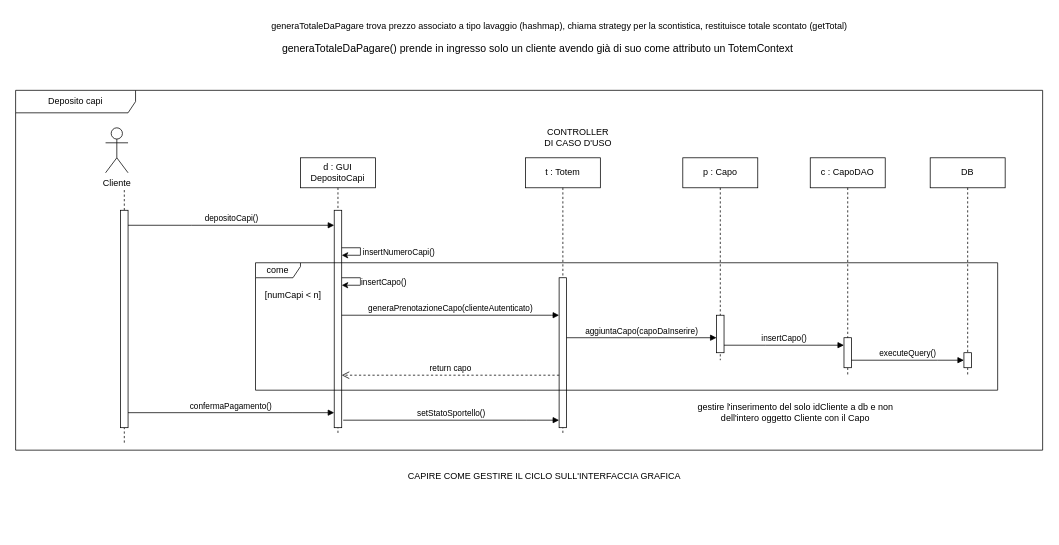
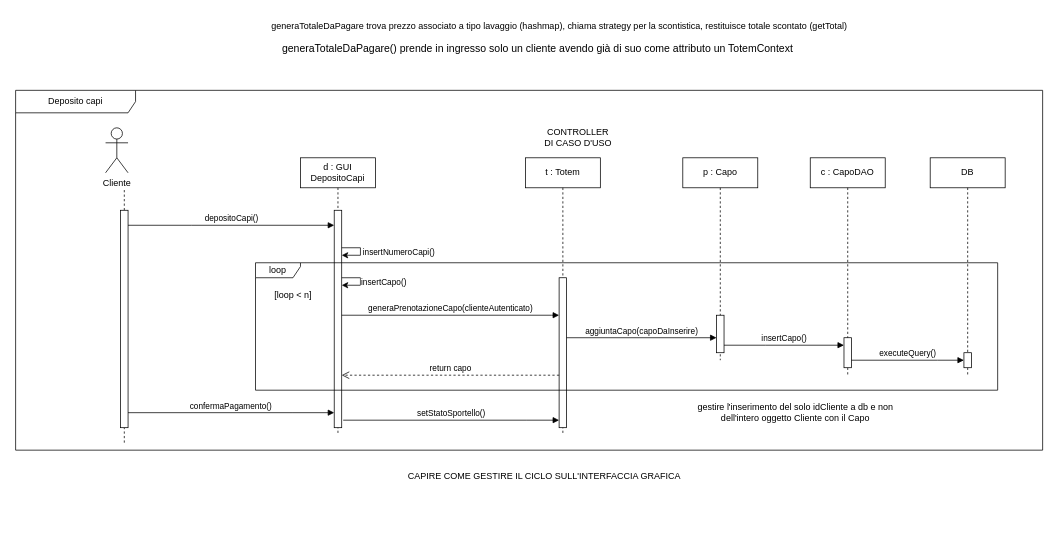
  <mxCell id="0" />
  <mxCell id="1" parent="0" />
  <mxCell id="2" value="d : GUI&lt;br&gt;DepositoCapi" style="shape=umlLifeline;perimeter=lifelinePerimeter;whiteSpace=wrap;html=1;container=0;dropTarget=0;collapsible=0;recursiveResize=0;outlineConnect=0;portConstraint=eastwest;newEdgeStyle={&quot;edgeStyle&quot;:&quot;elbowEdgeStyle&quot;,&quot;elbow&quot;:&quot;vertical&quot;,&quot;curved&quot;:0,&quot;rounded&quot;:0};fontColor=light-dark(#000000,#FFFFFF);" vertex="1" parent="1"><mxGeometry x="400" y="210" width="100" height="370" as="geometry" /></mxCell>
  <mxCell id="3" value="" style="html=1;points=[];perimeter=orthogonalPerimeter;outlineConnect=0;targetShapes=umlLifeline;portConstraint=eastwest;newEdgeStyle={&quot;edgeStyle&quot;:&quot;elbowEdgeStyle&quot;,&quot;elbow&quot;:&quot;vertical&quot;,&quot;curved&quot;:0,&quot;rounded&quot;:0};fontColor=light-dark(#000000,#FFFFFF);" vertex="1" parent="2"><mxGeometry x="45" y="70" width="10" height="290" as="geometry" /></mxCell>
  <mxCell id="4" value="t : Totem" style="shape=umlLifeline;perimeter=lifelinePerimeter;whiteSpace=wrap;html=1;container=0;dropTarget=0;collapsible=0;recursiveResize=0;outlineConnect=0;portConstraint=eastwest;newEdgeStyle={&quot;edgeStyle&quot;:&quot;elbowEdgeStyle&quot;,&quot;elbow&quot;:&quot;vertical&quot;,&quot;curved&quot;:0,&quot;rounded&quot;:0};fontColor=light-dark(#000000,#FFFFFF);" vertex="1" parent="1"><mxGeometry x="700" y="210" width="100" height="370" as="geometry" /></mxCell>
  <mxCell id="5" value="" style="html=1;points=[];perimeter=orthogonalPerimeter;outlineConnect=0;targetShapes=umlLifeline;portConstraint=eastwest;newEdgeStyle={&quot;edgeStyle&quot;:&quot;elbowEdgeStyle&quot;,&quot;elbow&quot;:&quot;vertical&quot;,&quot;curved&quot;:0,&quot;rounded&quot;:0};fontColor=light-dark(#000000,#FFFFFF);" vertex="1" parent="4"><mxGeometry x="45" y="160" width="10" height="200" as="geometry" /></mxCell>
  <mxCell id="6" value="return capo" style="html=1;verticalAlign=bottom;endArrow=open;dashed=1;endSize=8;edgeStyle=elbowEdgeStyle;elbow=vertical;curved=0;rounded=0;fontColor=light-dark(#000000,#FFFFFF);" edge="1" parent="1" source="5" target="3"><mxGeometry relative="1" as="geometry"><mxPoint x="500" y="500" as="targetPoint" /><Array as="points"><mxPoint x="530" y="500" /><mxPoint x="672" y="590" /></Array><mxPoint x="740" y="590" as="sourcePoint" /><mxPoint as="offset" /></mxGeometry></mxCell>
  <mxCell id="7" value="Deposito capi" style="shape=umlFrame;whiteSpace=wrap;html=1;pointerEvents=0;recursiveResize=0;container=1;collapsible=0;width=160;fontColor=light-dark(#000000,#FFFFFF);" vertex="1" parent="1"><mxGeometry x="20" y="120" width="1370" height="480" as="geometry" /></mxCell>
  <mxCell id="8" value="DB" style="shape=umlLifeline;perimeter=lifelinePerimeter;whiteSpace=wrap;html=1;container=0;dropTarget=0;collapsible=0;recursiveResize=0;outlineConnect=0;portConstraint=eastwest;newEdgeStyle={&quot;edgeStyle&quot;:&quot;elbowEdgeStyle&quot;,&quot;elbow&quot;:&quot;vertical&quot;,&quot;curved&quot;:0,&quot;rounded&quot;:0};fontColor=light-dark(#000000,#FFFFFF);" vertex="1" parent="7"><mxGeometry x="1220" y="90" width="100" height="290" as="geometry" /></mxCell>
  <mxCell id="9" value="" style="html=1;points=[];perimeter=orthogonalPerimeter;outlineConnect=0;targetShapes=umlLifeline;portConstraint=eastwest;newEdgeStyle={&quot;edgeStyle&quot;:&quot;elbowEdgeStyle&quot;,&quot;elbow&quot;:&quot;vertical&quot;,&quot;curved&quot;:0,&quot;rounded&quot;:0};fontColor=light-dark(#000000,#FFFFFF);" vertex="1" parent="8"><mxGeometry x="45" y="260" width="10" height="20" as="geometry" /></mxCell>
  <mxCell id="10" value="p : Capo" style="shape=umlLifeline;perimeter=lifelinePerimeter;whiteSpace=wrap;html=1;container=0;dropTarget=0;collapsible=0;recursiveResize=0;outlineConnect=0;portConstraint=eastwest;newEdgeStyle={&quot;edgeStyle&quot;:&quot;elbowEdgeStyle&quot;,&quot;elbow&quot;:&quot;vertical&quot;,&quot;curved&quot;:0,&quot;rounded&quot;:0};fontColor=light-dark(#000000,#FFFFFF);" vertex="1" parent="7"><mxGeometry x="890" y="90" width="100" height="270" as="geometry" /></mxCell>
  <mxCell id="11" value="" style="html=1;points=[];perimeter=orthogonalPerimeter;outlineConnect=0;targetShapes=umlLifeline;portConstraint=eastwest;newEdgeStyle={&quot;edgeStyle&quot;:&quot;elbowEdgeStyle&quot;,&quot;elbow&quot;:&quot;vertical&quot;,&quot;curved&quot;:0,&quot;rounded&quot;:0};fontColor=light-dark(#000000,#FFFFFF);" vertex="1" parent="10"><mxGeometry x="45" y="210" width="10" height="50" as="geometry" /></mxCell>
  <mxCell id="12" value="aggiuntaCapo(capoDaInserire)" style="html=1;verticalAlign=bottom;endArrow=block;edgeStyle=elbowEdgeStyle;elbow=vertical;curved=0;rounded=0;fontColor=light-dark(#000000,#FFFFFF);" edge="1" parent="7" target="11"><mxGeometry relative="1" as="geometry"><mxPoint x="735" y="330" as="sourcePoint" /><Array as="points"><mxPoint x="930" y="330" /><mxPoint x="1095" y="364.58" /><mxPoint x="1015" y="274.58" /></Array><mxPoint x="960" y="330" as="targetPoint" /><mxPoint as="offset" /></mxGeometry></mxCell>
  <mxCell id="13" value="gestire l'inserimento del solo idCliente a db e non &lt;br&gt;dell'intero oggetto Cliente con il Capo" style="text;html=1;align=center;verticalAlign=middle;resizable=0;points=[];autosize=1;strokeColor=none;fillColor=none;fontColor=light-dark(#000000,#FFFFFF);" vertex="1" parent="7"><mxGeometry x="900" y="410" width="280" height="40" as="geometry" /></mxCell>
  <mxCell id="14" value="c : CapoDAO" style="shape=umlLifeline;perimeter=lifelinePerimeter;whiteSpace=wrap;html=1;container=0;dropTarget=0;collapsible=0;recursiveResize=0;outlineConnect=0;portConstraint=eastwest;newEdgeStyle={&quot;edgeStyle&quot;:&quot;elbowEdgeStyle&quot;,&quot;elbow&quot;:&quot;vertical&quot;,&quot;curved&quot;:0,&quot;rounded&quot;:0};fontColor=light-dark(#000000,#FFFFFF);" vertex="1" parent="7"><mxGeometry x="1060" y="90" width="100" height="290" as="geometry" /></mxCell>
  <mxCell id="15" value="" style="html=1;points=[];perimeter=orthogonalPerimeter;outlineConnect=0;targetShapes=umlLifeline;portConstraint=eastwest;newEdgeStyle={&quot;edgeStyle&quot;:&quot;elbowEdgeStyle&quot;,&quot;elbow&quot;:&quot;vertical&quot;,&quot;curved&quot;:0,&quot;rounded&quot;:0};fontColor=light-dark(#000000,#FFFFFF);" vertex="1" parent="14"><mxGeometry x="45" y="240" width="10" height="40" as="geometry" /></mxCell>
  <mxCell id="16" value="executeQuery()" style="html=1;verticalAlign=bottom;endArrow=block;edgeStyle=elbowEdgeStyle;elbow=vertical;curved=0;rounded=0;fontColor=light-dark(#000000,#FFFFFF);" edge="1" parent="7" source="15" target="9"><mxGeometry relative="1" as="geometry"><mxPoint x="1120" y="420" as="sourcePoint" /><Array as="points"><mxPoint x="1230" y="360" /><mxPoint x="1240" y="420" /><mxPoint x="1470" y="454.58" /><mxPoint x="1390" y="364.58" /></Array><mxPoint x="1260" y="420" as="targetPoint" /><mxPoint as="offset" /></mxGeometry></mxCell>
  <mxCell id="17" value="setStatoSportello()" style="html=1;verticalAlign=bottom;endArrow=block;edgeStyle=elbowEdgeStyle;elbow=vertical;curved=0;rounded=0;fontColor=light-dark(#000000,#FFFFFF);" edge="1" parent="7"><mxGeometry relative="1" as="geometry"><mxPoint x="437" y="440" as="sourcePoint" /><Array as="points"><mxPoint x="682" y="440" /><mxPoint x="722" y="470" /><mxPoint x="642" y="380" /></Array><mxPoint x="725" y="440" as="targetPoint" /></mxGeometry></mxCell>
  <mxCell id="18" value="Cliente" style="shape=umlActor;verticalLabelPosition=bottom;verticalAlign=top;html=1;outlineConnect=0;fontColor=light-dark(#000000,#FFFFFF);" vertex="1" parent="1"><mxGeometry x="140" y="170" width="30" height="60" as="geometry" /></mxCell>
  <mxCell id="19" value="" style="endArrow=none;dashed=1;html=1;rounded=0;fontColor=light-dark(#000000,#FFFFFF);" edge="1" parent="1" source="21"><mxGeometry width="50" height="50" relative="1" as="geometry"><mxPoint x="164.72" y="510" as="sourcePoint" /><mxPoint x="165" y="250" as="targetPoint" /></mxGeometry></mxCell>
  <mxCell id="20" value="" style="endArrow=none;dashed=1;html=1;rounded=0;fontColor=light-dark(#000000,#FFFFFF);" edge="1" parent="1" target="21"><mxGeometry width="50" height="50" relative="1" as="geometry"><mxPoint x="165" y="590" as="sourcePoint" /><mxPoint x="164.72" y="260" as="targetPoint" /></mxGeometry></mxCell>
  <mxCell id="21" value="" style="html=1;points=[];perimeter=orthogonalPerimeter;outlineConnect=0;targetShapes=umlLifeline;portConstraint=eastwest;newEdgeStyle={&quot;edgeStyle&quot;:&quot;elbowEdgeStyle&quot;,&quot;elbow&quot;:&quot;vertical&quot;,&quot;curved&quot;:0,&quot;rounded&quot;:0};fontColor=light-dark(#000000,#FFFFFF);" vertex="1" parent="1"><mxGeometry x="160" y="280" width="10" height="290" as="geometry" /></mxCell>
  <mxCell id="22" value="depositoCapi()" style="html=1;verticalAlign=bottom;endArrow=block;edgeStyle=elbowEdgeStyle;elbow=vertical;curved=0;rounded=0;fontColor=light-dark(#000000,#FFFFFF);" edge="1" parent="1" target="3"><mxGeometry relative="1" as="geometry"><mxPoint x="170" y="300" as="sourcePoint" /><Array as="points"><mxPoint x="255" y="300" /></Array><mxPoint x="340" y="300" as="targetPoint" /><mxPoint as="offset" /></mxGeometry></mxCell>
  <mxCell id="23" value="" style="endArrow=classic;html=1;rounded=0;fontColor=light-dark(#000000,#FFFFFF);" edge="1" parent="1"><mxGeometry width="50" height="50" relative="1" as="geometry"><mxPoint x="455" y="370" as="sourcePoint" /><mxPoint x="455" y="380" as="targetPoint" /><Array as="points"><mxPoint x="480" y="370" /><mxPoint x="480" y="380" /></Array></mxGeometry></mxCell>
  <mxCell id="24" value="insertCapo()" style="edgeLabel;html=1;align=center;verticalAlign=middle;resizable=0;points=[];fontColor=light-dark(#000000,#FFFFFF);" vertex="1" connectable="0" parent="23"><mxGeometry x="-0.007" y="-1" relative="1" as="geometry"><mxPoint x="31" as="offset" /></mxGeometry></mxCell>
  <mxCell id="25" value="generaPrenotazioneCapo(clienteAutenticato)" style="html=1;verticalAlign=bottom;endArrow=block;edgeStyle=elbowEdgeStyle;elbow=vertical;curved=0;rounded=0;fontColor=light-dark(#000000,#FFFFFF);" edge="1" parent="1"><mxGeometry relative="1" as="geometry"><mxPoint x="455" y="420" as="sourcePoint" /><Array as="points"><mxPoint x="735" y="420" /><mxPoint x="820" y="454.58" /><mxPoint x="740" y="364.58" /></Array><mxPoint x="745" y="420" as="targetPoint" /><mxPoint as="offset" /></mxGeometry></mxCell>
  <mxCell id="26" value="confermaPagamento()" style="html=1;verticalAlign=bottom;endArrow=block;edgeStyle=elbowEdgeStyle;elbow=vertical;curved=0;rounded=0;fontColor=light-dark(#000000,#FFFFFF);" edge="1" parent="1" target="3" source="21"><mxGeometry x="-0.002" relative="1" as="geometry"><mxPoint x="220" y="550" as="sourcePoint" /><Array as="points"><mxPoint x="390" y="550" /><mxPoint x="370" y="670" /><mxPoint x="455" y="704.58" /><mxPoint x="375" y="614.58" /></Array><mxPoint x="380" y="670" as="targetPoint" /><mxPoint as="offset" /></mxGeometry></mxCell>
  <mxCell id="27" value="CONTROLLER&lt;br&gt;DI CASO D'USO" style="text;html=1;align=center;verticalAlign=middle;resizable=0;points=[];autosize=1;strokeColor=none;fillColor=none;fontColor=light-dark(#000000,#FFFFFF);" vertex="1" parent="1"><mxGeometry x="715" y="163" width="110" height="40" as="geometry" /></mxCell>
  <mxCell id="28" value="generaTotaleDaPagare() prende in ingresso solo un cliente avendo già di suo come attributo un TotemContext" style="text;html=1;align=center;verticalAlign=middle;resizable=0;points=[];autosize=1;strokeColor=none;fillColor=none;fontSize=14;" vertex="1" parent="1"><mxGeometry x="361" y="50" width="710" height="30" as="geometry" /></mxCell>
  <mxCell id="29" value="generaTotaleDaPagare trova prezzo associato a tipo lavaggio (hashmap), chiama strategy per la scontistica, restituisce totale scontato (getTotal)" style="text;html=1;align=center;verticalAlign=middle;resizable=0;points=[];autosize=1;strokeColor=none;fillColor=none;" vertex="1" parent="1"><mxGeometry x="350" y="20" width="790" height="30" as="geometry" /></mxCell>
  <mxCell id="30" value="" style="endArrow=classic;html=1;rounded=0;fontColor=light-dark(#000000,#FFFFFF);" edge="1" parent="1" source="3" target="3"><mxGeometry width="50" height="50" relative="1" as="geometry"><mxPoint x="460" y="330" as="sourcePoint" /><mxPoint x="460" y="340" as="targetPoint" /><Array as="points"><mxPoint x="480" y="330" /><mxPoint x="480" y="340" /></Array></mxGeometry></mxCell>
  <mxCell id="31" value="&lt;span&gt;&lt;font style=&quot;&quot;&gt;insertNumeroCapi()&lt;/font&gt;&lt;/span&gt;" style="edgeLabel;html=1;align=center;verticalAlign=middle;resizable=0;points=[];fontColor=light-dark(#000000,#FFFFFF);" connectable="0" vertex="1" parent="30"><mxGeometry x="-0.007" y="-1" relative="1" as="geometry"><mxPoint x="51" as="offset" /></mxGeometry></mxCell>
- <mxCell id="32" value="come" style="shape=umlFrame;whiteSpace=wrap;html=1;pointerEvents=0;recursiveResize=0;container=0;collapsible=0;width=60;height=20;fontColor=light-dark(#000000,#FFFFFF);" vertex="1" parent="1"><mxGeometry x="340" y="350" width="990" height="170" as="geometry" /></mxCell>
+ <mxCell id="32" value="loop" style="shape=umlFrame;whiteSpace=wrap;html=1;pointerEvents=0;recursiveResize=0;container=0;collapsible=0;width=60;height=20;fontColor=light-dark(#000000,#FFFFFF);" vertex="1" parent="1"><mxGeometry x="340" y="350" width="990" height="170" as="geometry" /></mxCell>
  <mxCell id="33" value="CAPIRE COME GESTIRE IL CICLO SULL'INTERFACCIA GRAFICA" style="text;html=1;align=center;verticalAlign=middle;resizable=0;points=[];autosize=1;strokeColor=none;fillColor=none;fontColor=light-dark(#000000,#FFFFFF);" vertex="1" parent="1"><mxGeometry x="530" y="620" width="390" height="30" as="geometry" /></mxCell>
- <mxCell id="34" value="[numCapi &amp;lt; n]" style="text;html=1;align=center;verticalAlign=middle;resizable=0;points=[];autosize=1;strokeColor=none;fillColor=none;fontColor=light-dark(#000000,#FFFFFF);" vertex="1" parent="1"><mxGeometry x="340" y="378" width="100" height="30" as="geometry" /></mxCell>
+ <mxCell id="34" value="[loop &amp;lt; n]" style="text;html=1;align=center;verticalAlign=middle;resizable=0;points=[];autosize=1;strokeColor=none;fillColor=none;fontColor=light-dark(#000000,#FFFFFF);" vertex="1" parent="1"><mxGeometry x="340" y="378" width="100" height="30" as="geometry" /></mxCell>
  <mxCell id="35" value="insertCapo()" style="html=1;verticalAlign=bottom;endArrow=block;edgeStyle=elbowEdgeStyle;elbow=vertical;curved=0;rounded=0;fontColor=light-dark(#000000,#FFFFFF);" edge="1" parent="1" target="15"><mxGeometry relative="1" as="geometry"><mxPoint x="965" y="460" as="sourcePoint" /><Array as="points"><mxPoint x="1020" y="460" /><mxPoint x="1330" y="494.58" /><mxPoint x="1250" y="404.58" /></Array><mxPoint x="1070" y="460" as="targetPoint" /><mxPoint as="offset" /></mxGeometry></mxCell>
